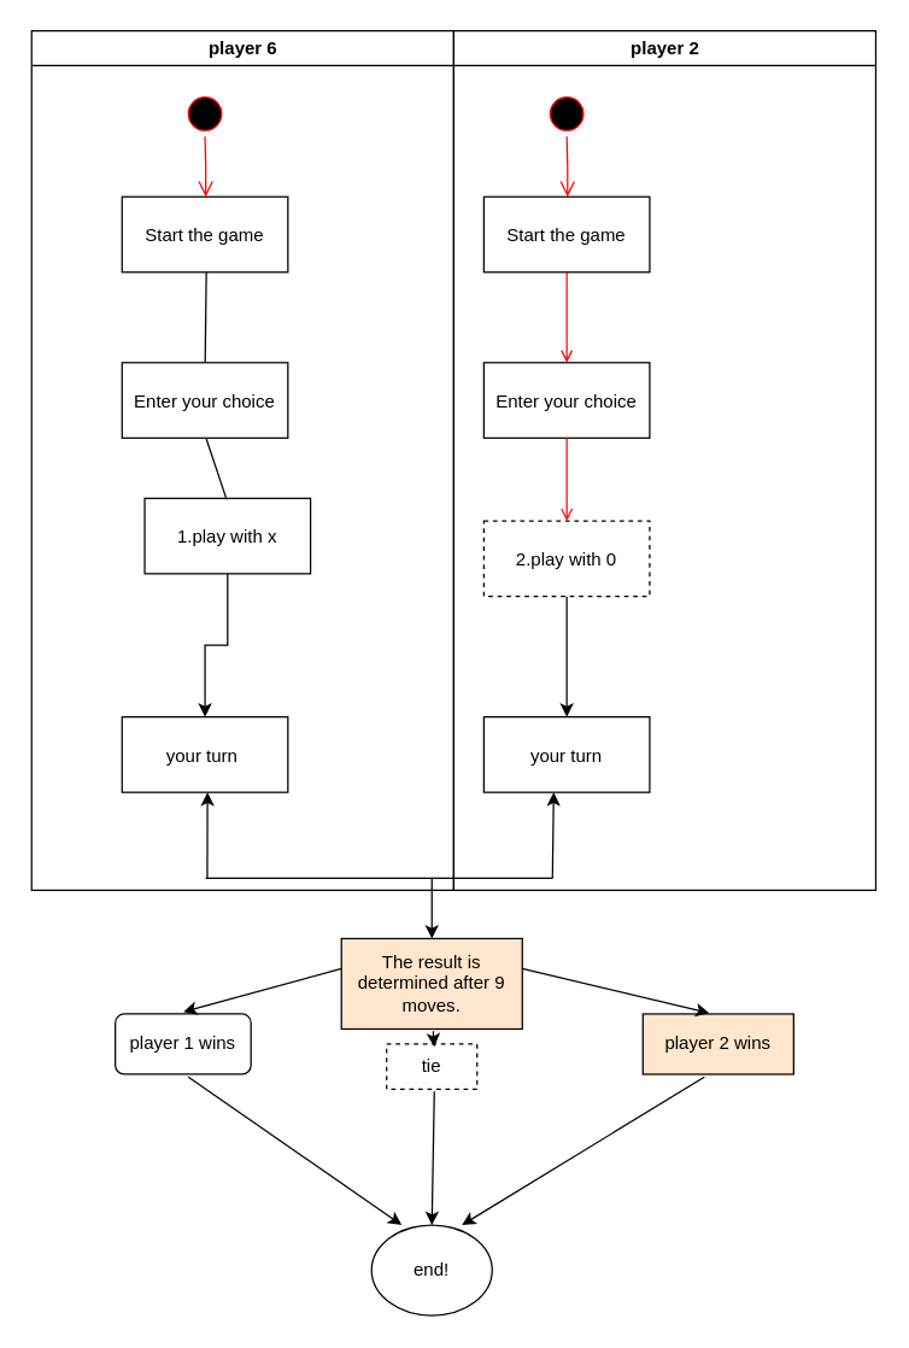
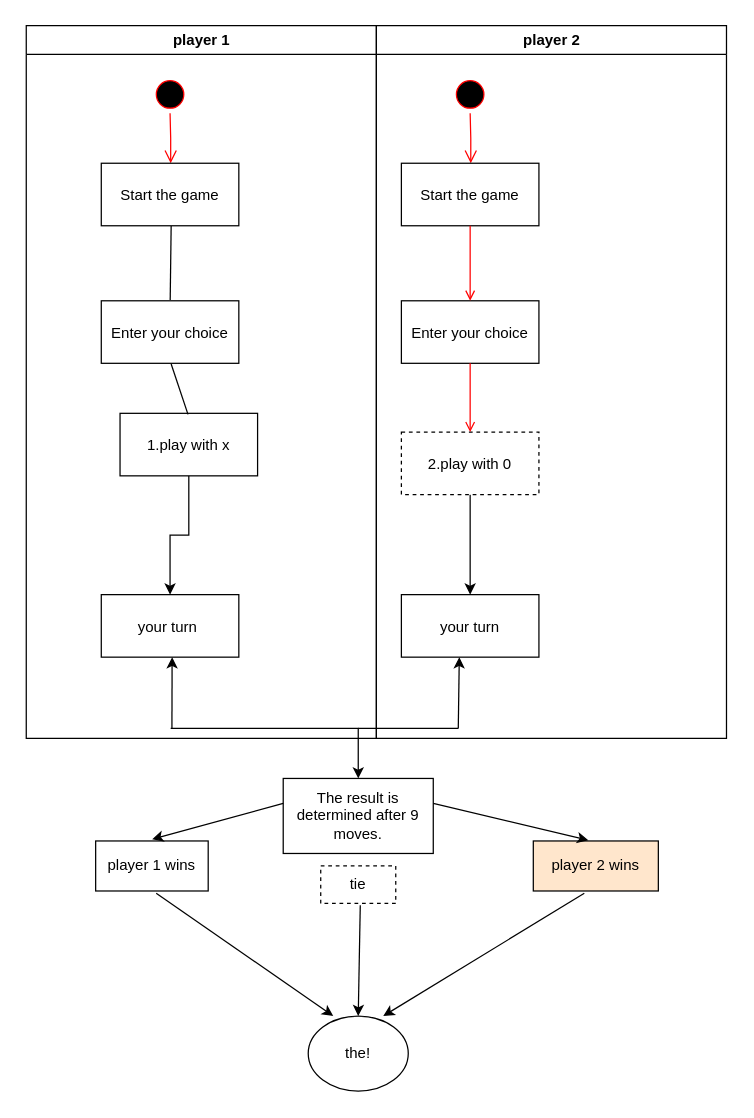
  <mxCell id="0" />
  <mxCell id="1" parent="0" />
- <mxCell id="2" value="player 6" style="swimlane;whiteSpace=wrap" parent="1" vertex="1"><mxGeometry x="20.5" y="20" width="280" height="570" as="geometry" /></mxCell>
+ <mxCell id="2" value="player 1" style="swimlane;whiteSpace=wrap" parent="1" vertex="1"><mxGeometry x="20.5" y="20" width="280" height="570" as="geometry" /></mxCell>
  <mxCell id="3" value="" style="ellipse;shape=startState;fillColor=#000000;strokeColor=#ff0000;" parent="2" vertex="1"><mxGeometry x="100" y="40" width="30" height="30" as="geometry" /></mxCell>
  <mxCell id="4" value="" style="edgeStyle=elbowEdgeStyle;elbow=horizontal;verticalAlign=bottom;endArrow=open;endSize=8;strokeColor=#FF0000;endFill=1;rounded=0" parent="2" source="3" target="5" edge="1"><mxGeometry x="100" y="40" as="geometry"><mxPoint x="115" y="110" as="targetPoint" /></mxGeometry></mxCell>
  <mxCell id="5" value="Start the game" style="" parent="2" vertex="1"><mxGeometry x="60" y="110" width="110" height="50" as="geometry" /></mxCell>
  <mxCell id="6" value="Enter your choice" style="" parent="2" vertex="1"><mxGeometry x="60" y="220" width="110" height="50" as="geometry" /></mxCell>
  <mxCell id="7" value="" style="edgeStyle=orthogonalEdgeStyle;rounded=0;orthogonalLoop=1;jettySize=auto;html=1;" edge="1" parent="2" source="8" target="9"><mxGeometry relative="1" as="geometry" /></mxCell>
  <mxCell id="8" value="1.play with x" style="" parent="2" vertex="1"><mxGeometry x="75" y="310" width="110" height="50" as="geometry" /></mxCell>
  <mxCell id="9" value="your turn " style="fillColor=rgb(255, 255, 255);strokeColor=rgb(0, 0, 0);fontColor=rgb(0, 0, 0);" vertex="1" parent="2"><mxGeometry x="60" y="455" width="110" height="50" as="geometry" /></mxCell>
  <mxCell id="10" value="" style="endArrow=none;html=1;rounded=0;entryX=0.508;entryY=1.012;entryDx=0;entryDy=0;entryPerimeter=0;exitX=0.494;exitY=0.016;exitDx=0;exitDy=0;exitPerimeter=0;" edge="1" parent="2" source="8" target="6"><mxGeometry width="50" height="50" relative="1" as="geometry"><mxPoint x="495.5" y="262" as="sourcePoint" /><mxPoint x="545.5" y="212" as="targetPoint" /></mxGeometry></mxCell>
  <mxCell id="11" value="" style="endArrow=none;html=1;rounded=0;entryX=0.508;entryY=1.004;entryDx=0;entryDy=0;entryPerimeter=0;exitX=0.501;exitY=-0.012;exitDx=0;exitDy=0;exitPerimeter=0;" edge="1" parent="2" source="6" target="5"><mxGeometry width="50" height="50" relative="1" as="geometry"><mxPoint x="495.5" y="262" as="sourcePoint" /><mxPoint x="545.5" y="212" as="targetPoint" /></mxGeometry></mxCell>
  <mxCell id="12" value="player 2" style="swimlane;whiteSpace=wrap;startSize=23;" parent="1" vertex="1"><mxGeometry x="300.5" y="20" width="280" height="570" as="geometry" /></mxCell>
  <mxCell id="13" value="" style="ellipse;shape=startState;fillColor=#000000;strokeColor=#ff0000;" parent="12" vertex="1"><mxGeometry x="60" y="40" width="30" height="30" as="geometry" /></mxCell>
  <mxCell id="14" value="" style="edgeStyle=elbowEdgeStyle;elbow=horizontal;verticalAlign=bottom;endArrow=open;endSize=8;strokeColor=#FF0000;endFill=1;rounded=0" parent="12" source="13" target="15" edge="1"><mxGeometry x="40" y="20" as="geometry"><mxPoint x="55" y="90" as="targetPoint" /></mxGeometry></mxCell>
  <mxCell id="15" value="Start the game" style="" parent="12" vertex="1"><mxGeometry x="20" y="110" width="110" height="50" as="geometry" /></mxCell>
  <mxCell id="16" value="Enter your choice" style="" parent="12" vertex="1"><mxGeometry x="20" y="220" width="110" height="50" as="geometry" /></mxCell>
  <mxCell id="17" value="" style="endArrow=open;strokeColor=#FF0000;endFill=1;rounded=0" parent="12" source="15" target="16" edge="1"><mxGeometry relative="1" as="geometry" /></mxCell>
  <mxCell id="18" value="" style="edgeStyle=orthogonalEdgeStyle;rounded=0;orthogonalLoop=1;jettySize=auto;html=1;" edge="1" parent="12" source="19" target="21"><mxGeometry relative="1" as="geometry" /></mxCell>
  <mxCell id="19" value="2.play with 0" style="dashed=1;" parent="12" vertex="1"><mxGeometry x="20" y="325" width="110" height="50" as="geometry" /></mxCell>
  <mxCell id="20" value="" style="endArrow=open;strokeColor=#FF0000;endFill=1;rounded=0" parent="12" source="16" target="19" edge="1"><mxGeometry relative="1" as="geometry" /></mxCell>
  <mxCell id="21" value="your turn" style="fillColor=rgb(255, 255, 255);strokeColor=rgb(0, 0, 0);fontColor=rgb(0, 0, 0);" vertex="1" parent="12"><mxGeometry x="20" y="455" width="110" height="50" as="geometry" /></mxCell>
  <mxCell id="22" value="" style="endArrow=classic;html=1;rounded=0;" edge="1" parent="1" target="24"><mxGeometry width="50" height="50" relative="1" as="geometry"><mxPoint x="136" y="582" as="sourcePoint" /><mxPoint x="286" y="582" as="targetPoint" /><Array as="points"><mxPoint x="286" y="582" /><mxPoint x="286" y="622" /></Array></mxGeometry></mxCell>
  <mxCell id="23" value="" style="endArrow=classic;html=1;rounded=0;entryX=0.421;entryY=1;entryDx=0;entryDy=0;entryPerimeter=0;" edge="1" parent="1" target="21"><mxGeometry width="50" height="50" relative="1" as="geometry"><mxPoint x="366" y="582" as="sourcePoint" /><mxPoint x="366" y="532" as="targetPoint" /></mxGeometry></mxCell>
- <mxCell id="24" value="The result is determined after 9 moves." style="rounded=0;whiteSpace=wrap;html=1;fillColor=#ffe6cc;" vertex="1" parent="1"><mxGeometry x="226" y="622" width="120" height="60" as="geometry" /></mxCell>
- <mxCell id="25" value="player 1 wins" style="whiteSpace=wrap;html=1;rounded=1;" vertex="1" parent="1"><mxGeometry x="76" y="672" width="90" height="40" as="geometry" /></mxCell>
+ <mxCell id="24" value="The result is determined after 9 moves." style="rounded=0;whiteSpace=wrap;html=1;" vertex="1" parent="1"><mxGeometry x="226" y="622" width="120" height="60" as="geometry" /></mxCell>
+ <mxCell id="25" value="player 1 wins" style="rounded=0;whiteSpace=wrap;html=1;" vertex="1" parent="1"><mxGeometry x="76" y="672" width="90" height="40" as="geometry" /></mxCell>
  <mxCell id="26" value="player 2 wins" style="rounded=0;whiteSpace=wrap;html=1;fillColor=#ffe6cc;" vertex="1" parent="1"><mxGeometry x="426" y="672" width="100" height="40" as="geometry" /></mxCell>
  <mxCell id="27" value="tie" style="rounded=0;whiteSpace=wrap;html=1;dashed=1;" vertex="1" parent="1"><mxGeometry x="256" y="692" width="60" height="30" as="geometry" /></mxCell>
  <mxCell id="28" value="" style="endArrow=classic;html=1;rounded=0;entryX=0.502;entryY=-0.035;entryDx=0;entryDy=0;entryPerimeter=0;" edge="1" parent="1" target="25"><mxGeometry width="50" height="50" relative="1" as="geometry"><mxPoint x="226" y="642" as="sourcePoint" /><mxPoint x="556" y="582" as="targetPoint" /></mxGeometry></mxCell>
  <mxCell id="29" value="" style="endArrow=classic;html=1;rounded=0;entryX=0.44;entryY=-0.015;entryDx=0;entryDy=0;entryPerimeter=0;" edge="1" parent="1" target="26"><mxGeometry width="50" height="50" relative="1" as="geometry"><mxPoint x="346" y="642" as="sourcePoint" /><mxPoint x="556" y="582" as="targetPoint" /></mxGeometry></mxCell>
- <mxCell id="30" value="" style="endArrow=classic;html=1;rounded=0;exitX=0.507;exitY=1.023;exitDx=0;exitDy=0;exitPerimeter=0;entryX=0.527;entryY=0.06;entryDx=0;entryDy=0;entryPerimeter=0;" edge="1" parent="1" source="24" target="27"><mxGeometry width="50" height="50" relative="1" as="geometry"><mxPoint x="506" y="632" as="sourcePoint" /><mxPoint x="556" y="582" as="targetPoint" /></mxGeometry></mxCell>
  <mxCell id="31" value="" style="endArrow=none;html=1;rounded=0;" edge="1" parent="1"><mxGeometry width="50" height="50" relative="1" as="geometry"><mxPoint x="286" y="582" as="sourcePoint" /><mxPoint x="366" y="582" as="targetPoint" /></mxGeometry></mxCell>
  <mxCell id="32" value="" style="endArrow=classic;html=1;rounded=0;entryX=0.515;entryY=1;entryDx=0;entryDy=0;entryPerimeter=0;" edge="1" parent="1" target="9"><mxGeometry width="50" height="50" relative="1" as="geometry"><mxPoint x="137" y="582" as="sourcePoint" /><mxPoint x="556" y="672" as="targetPoint" /></mxGeometry></mxCell>
  <mxCell id="33" value="" style="endArrow=classic;html=1;rounded=0;exitX=0.538;exitY=1.045;exitDx=0;exitDy=0;exitPerimeter=0;" edge="1" parent="1" source="25"><mxGeometry width="50" height="50" relative="1" as="geometry"><mxPoint x="506" y="672" as="sourcePoint" /><mxPoint x="266" y="812" as="targetPoint" /></mxGeometry></mxCell>
  <mxCell id="34" value="" style="endArrow=classic;html=1;rounded=0;exitX=0.527;exitY=1.047;exitDx=0;exitDy=0;exitPerimeter=0;" edge="1" parent="1" source="27"><mxGeometry width="50" height="50" relative="1" as="geometry"><mxPoint x="506" y="672" as="sourcePoint" /><mxPoint x="286" y="812" as="targetPoint" /></mxGeometry></mxCell>
  <mxCell id="35" value="" style="endArrow=classic;html=1;rounded=0;exitX=0.408;exitY=1.045;exitDx=0;exitDy=0;exitPerimeter=0;" edge="1" parent="1" source="26"><mxGeometry width="50" height="50" relative="1" as="geometry"><mxPoint x="506" y="672" as="sourcePoint" /><mxPoint x="306" y="812" as="targetPoint" /></mxGeometry></mxCell>
- <mxCell id="36" value="end!" style="ellipse;whiteSpace=wrap;html=1;" vertex="1" parent="1"><mxGeometry x="246" y="812" width="80" height="60" as="geometry" /></mxCell>
+ <mxCell id="36" value="the!" style="ellipse;whiteSpace=wrap;html=1;" vertex="1" parent="1"><mxGeometry x="246" y="812" width="80" height="60" as="geometry" /></mxCell>
